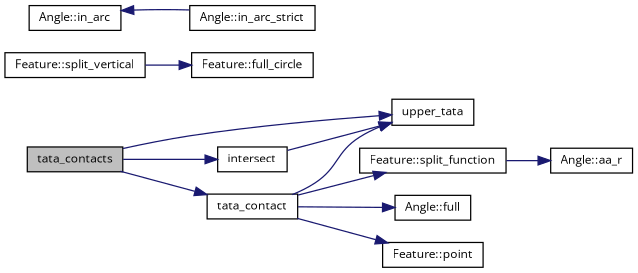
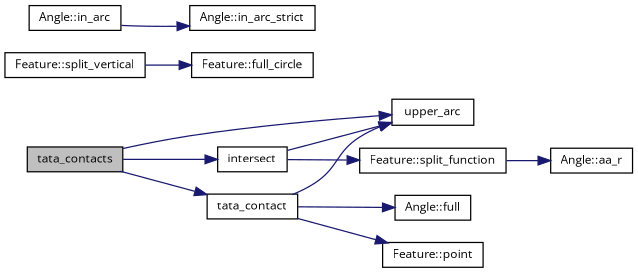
  digraph {
    fontname="Open Sans"
    rankdir=LR
    node [color=black fillcolor=white fontname="Open Sans" fontsize=10 shape=record style=filled]
    edge [color=midnightblue fontname="Open Sans" fontsize=10 labelfontname=Helvetica labelfontsize=10 style=solid]
    n1 [fillcolor=grey75 fontcolor=black height=0.2 label=tata_contacts width=0.4]
    n2 [height=0.2 label=intersect width=0.4]
    n3 [height=0.2 label=tata_contact width=0.4]
-   n4 [height=0.2 label=upper_tata width=0.4]
+   n4 [height=0.2 label=upper_arc width=0.4]
    n5 [height=0.2 label="Feature::split_vertical" width=0.4]
    n6 [height=0.2 label="Feature::full_circle" width=0.4]
    n7 [height=0.2 label="Angle::full" width=0.4]
    n8 [height=0.2 label="Feature::point" width=0.4]
    n9 [height=0.2 label="Feature::split_function" width=0.4]
    n10 [height=0.2 label="Angle::in_arc" width=0.4]
    n11 [height=0.2 label="Angle::in_arc_strict" width=0.4]
    n12 [height=0.2 label="Angle::aa_r" width=0.4]
    n1 -> n2
    n1 -> n3
    n1 -> n4
    n2 -> n4
    n3 -> n4
    n3 -> n7
    n3 -> n8
-   n3 -> n9
+   n2 -> n9
    n5 -> n6
    n9 -> n12
-   n11 -> n10
+   n10 -> n11
  }
